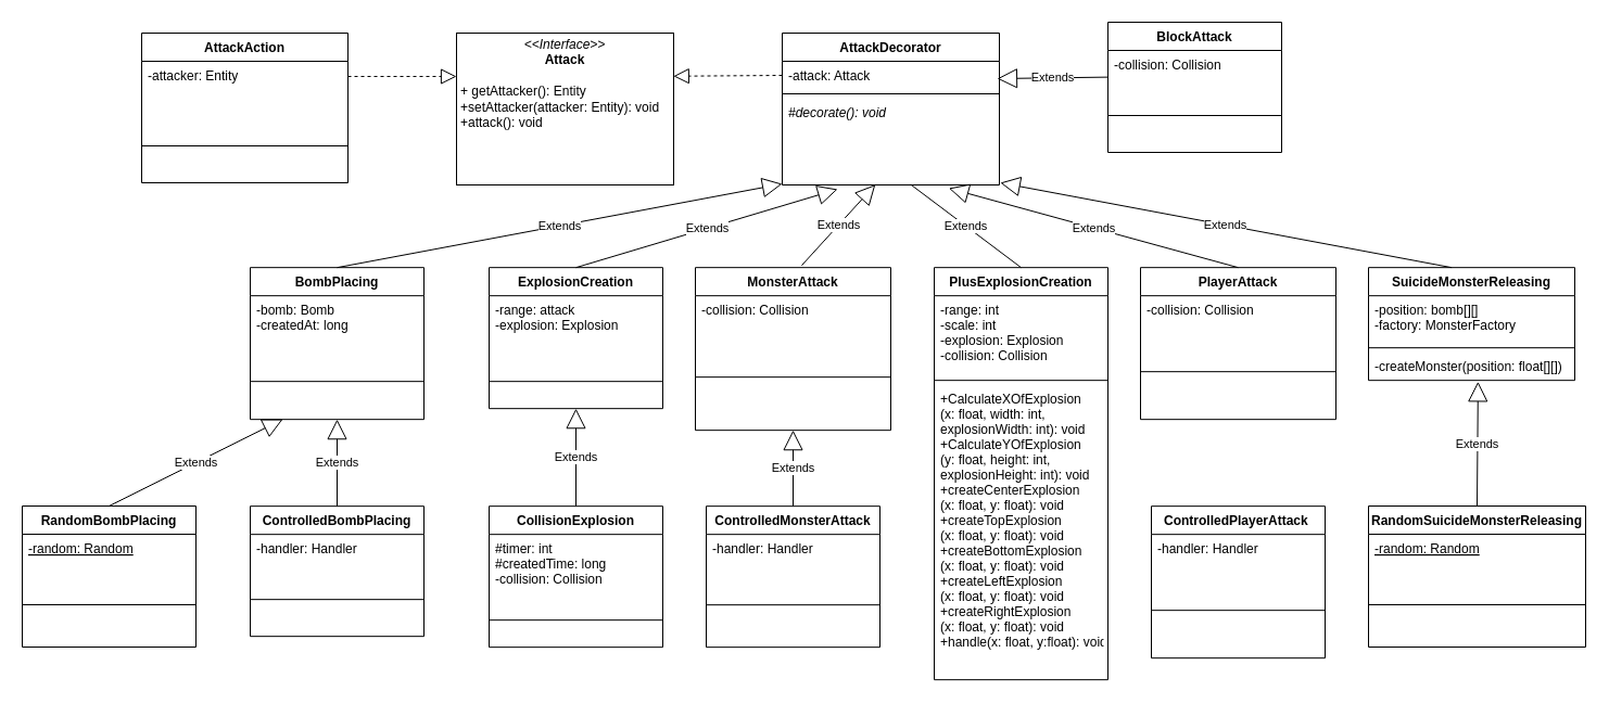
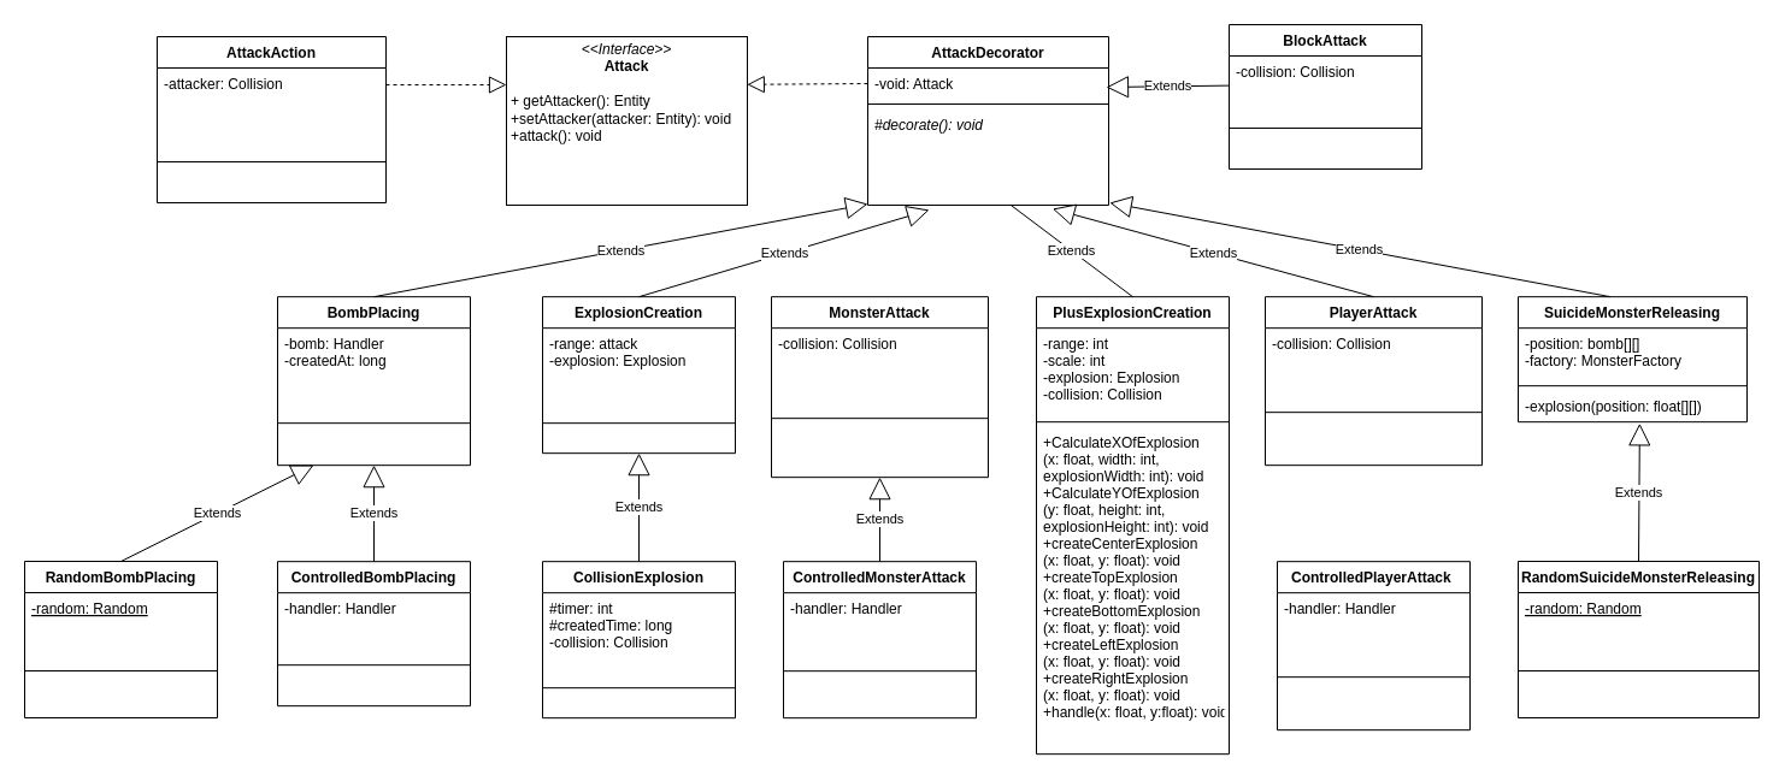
  <mxCell id="0" />
  <mxCell id="1" parent="0" />
  <mxCell id="2" value="AttackDecorator" style="swimlane;fontStyle=1;align=center;verticalAlign=top;childLayout=stackLayout;horizontal=1;startSize=26;horizontalStack=0;resizeParent=1;resizeParentMax=0;resizeLast=0;collapsible=1;marginBottom=0;" parent="1" vertex="1"><mxGeometry x="720" y="30" width="200" height="140" as="geometry" /></mxCell>
- <mxCell id="3" value="-attack: Attack" style="text;strokeColor=none;fillColor=none;align=left;verticalAlign=top;spacingLeft=4;spacingRight=4;overflow=hidden;rotatable=0;points=[[0,0.5],[1,0.5]];portConstraint=eastwest;" parent="2" vertex="1"><mxGeometry y="26" width="200" height="26" as="geometry" /></mxCell>
+ <mxCell id="3" value="-void: Attack" style="text;strokeColor=none;fillColor=none;align=left;verticalAlign=top;spacingLeft=4;spacingRight=4;overflow=hidden;rotatable=0;points=[[0,0.5],[1,0.5]];portConstraint=eastwest;" parent="2" vertex="1"><mxGeometry y="26" width="200" height="26" as="geometry" /></mxCell>
  <mxCell id="4" value="" style="line;strokeWidth=1;fillColor=none;align=left;verticalAlign=middle;spacingTop=-1;spacingLeft=3;spacingRight=3;rotatable=0;labelPosition=right;points=[];portConstraint=eastwest;" parent="2" vertex="1"><mxGeometry y="52" width="200" height="8" as="geometry" /></mxCell>
  <mxCell id="5" value="#decorate(): void" style="text;strokeColor=none;fillColor=none;align=left;verticalAlign=top;spacingLeft=4;spacingRight=4;overflow=hidden;rotatable=0;points=[[0,0.5],[1,0.5]];portConstraint=eastwest;fontStyle=2" parent="2" vertex="1"><mxGeometry y="60" width="200" height="80" as="geometry" /></mxCell>
  <mxCell id="6" value="AttackAction" style="swimlane;fontStyle=1;align=center;verticalAlign=top;childLayout=stackLayout;horizontal=1;startSize=26;horizontalStack=0;resizeParent=1;resizeParentMax=0;resizeLast=0;collapsible=1;marginBottom=0;" parent="1" vertex="1"><mxGeometry x="130" y="30" width="190" height="138" as="geometry" /></mxCell>
- <mxCell id="7" value="-attacker: Entity" style="text;strokeColor=none;fillColor=none;align=left;verticalAlign=top;spacingLeft=4;spacingRight=4;overflow=hidden;rotatable=0;points=[[0,0.5],[1,0.5]];portConstraint=eastwest;" parent="6" vertex="1"><mxGeometry y="26" width="190" height="44" as="geometry" /></mxCell>
+ <mxCell id="7" value="-attacker: Collision" style="text;strokeColor=none;fillColor=none;align=left;verticalAlign=top;spacingLeft=4;spacingRight=4;overflow=hidden;rotatable=0;points=[[0,0.5],[1,0.5]];portConstraint=eastwest;" parent="6" vertex="1"><mxGeometry y="26" width="190" height="44" as="geometry" /></mxCell>
  <mxCell id="8" value="" style="line;strokeWidth=1;fillColor=none;align=left;verticalAlign=middle;spacingTop=-1;spacingLeft=3;spacingRight=3;rotatable=0;labelPosition=right;points=[];portConstraint=eastwest;" parent="6" vertex="1"><mxGeometry y="70" width="190" height="68" as="geometry" /></mxCell>
  <mxCell id="9" value="&lt;p style=&quot;margin: 0px ; margin-top: 4px ; text-align: center&quot;&gt;&lt;i&gt;&amp;lt;&amp;lt;Interface&amp;gt;&amp;gt;&lt;/i&gt;&lt;br&gt;&lt;b&gt;Attack&lt;/b&gt;&lt;/p&gt;&lt;p style=&quot;margin: 0px ; margin-left: 4px&quot;&gt;&lt;br&gt;&lt;/p&gt;&lt;p style=&quot;margin: 0px ; margin-left: 4px&quot;&gt;+ getAttacker(): Entity&lt;/p&gt;&lt;p style=&quot;margin: 0px ; margin-left: 4px&quot;&gt;+setAttacker(attacker: Entity): void&lt;br&gt;+attack(): void&lt;br&gt;&lt;/p&gt;" style="verticalAlign=top;align=left;overflow=fill;fontSize=12;fontFamily=Helvetica;html=1;" parent="1" vertex="1"><mxGeometry x="420" y="30" width="200" height="140" as="geometry" /></mxCell>
  <mxCell id="10" value="" style="endArrow=block;dashed=1;endFill=0;endSize=12;html=1;" parent="1" edge="1"><mxGeometry width="160" relative="1" as="geometry"><mxPoint x="320" y="70" as="sourcePoint" /><mxPoint x="420" y="70" as="targetPoint" /></mxGeometry></mxCell>
  <mxCell id="11" value="ExplosionCreation" style="swimlane;fontStyle=1;align=center;verticalAlign=top;childLayout=stackLayout;horizontal=1;startSize=26;horizontalStack=0;resizeParent=1;resizeParentMax=0;resizeLast=0;collapsible=1;marginBottom=0;" parent="1" vertex="1"><mxGeometry x="450" y="246.16" width="160" height="130" as="geometry" /></mxCell>
  <mxCell id="12" value="Extends" style="endArrow=block;endSize=16;endFill=0;html=1;entryX=0.255;entryY=1.05;entryDx=0;entryDy=0;entryPerimeter=0;" parent="11" target="5" edge="1"><mxGeometry width="160" relative="1" as="geometry"><mxPoint x="80" as="sourcePoint" /><mxPoint x="240" as="targetPoint" /></mxGeometry></mxCell>
  <mxCell id="13" value="-range: attack&#10;-explosion: Explosion" style="text;strokeColor=none;fillColor=none;align=left;verticalAlign=top;spacingLeft=4;spacingRight=4;overflow=hidden;rotatable=0;points=[[0,0.5],[1,0.5]];portConstraint=eastwest;" parent="11" vertex="1"><mxGeometry y="26" width="160" height="54" as="geometry" /></mxCell>
  <mxCell id="14" value="" style="line;strokeWidth=1;fillColor=none;align=left;verticalAlign=middle;spacingTop=-1;spacingLeft=3;spacingRight=3;rotatable=0;labelPosition=right;points=[];portConstraint=eastwest;" parent="11" vertex="1"><mxGeometry y="80" width="160" height="50" as="geometry" /></mxCell>
  <mxCell id="15" value="BlockAttack" style="swimlane;fontStyle=1;align=center;verticalAlign=top;childLayout=stackLayout;horizontal=1;startSize=26;horizontalStack=0;resizeParent=1;resizeParentMax=0;resizeLast=0;collapsible=1;marginBottom=0;" parent="1" vertex="1"><mxGeometry x="1020" y="20" width="160" height="120" as="geometry" /></mxCell>
  <mxCell id="16" value="-collision: Collision" style="text;strokeColor=none;fillColor=none;align=left;verticalAlign=top;spacingLeft=4;spacingRight=4;overflow=hidden;rotatable=0;points=[[0,0.5],[1,0.5]];portConstraint=eastwest;" parent="15" vertex="1"><mxGeometry y="26" width="160" height="26" as="geometry" /></mxCell>
  <mxCell id="17" value="" style="line;strokeWidth=1;fillColor=none;align=left;verticalAlign=middle;spacingTop=-1;spacingLeft=3;spacingRight=3;rotatable=0;labelPosition=right;points=[];portConstraint=eastwest;" parent="15" vertex="1"><mxGeometry y="52" width="160" height="68" as="geometry" /></mxCell>
  <mxCell id="18" value="BombPlacing" style="swimlane;fontStyle=1;align=center;verticalAlign=top;childLayout=stackLayout;horizontal=1;startSize=26;horizontalStack=0;resizeParent=1;resizeParentMax=0;resizeLast=0;collapsible=1;marginBottom=0;" parent="1" vertex="1"><mxGeometry x="230" y="246.16" width="160" height="140" as="geometry" /></mxCell>
  <mxCell id="19" value="Extends" style="endArrow=block;endSize=16;endFill=0;html=1;entryX=0;entryY=0.988;entryDx=0;entryDy=0;entryPerimeter=0;" parent="18" target="5" edge="1"><mxGeometry width="160" relative="1" as="geometry"><mxPoint x="80" as="sourcePoint" /><mxPoint x="240" as="targetPoint" /></mxGeometry></mxCell>
- <mxCell id="20" value="-bomb: Bomb&#10;-createdAt: long" style="text;strokeColor=none;fillColor=none;align=left;verticalAlign=top;spacingLeft=4;spacingRight=4;overflow=hidden;rotatable=0;points=[[0,0.5],[1,0.5]];portConstraint=eastwest;" parent="18" vertex="1"><mxGeometry y="26" width="160" height="44" as="geometry" /></mxCell>
+ <mxCell id="20" value="-bomb: Handler&#10;-createdAt: long" style="text;strokeColor=none;fillColor=none;align=left;verticalAlign=top;spacingLeft=4;spacingRight=4;overflow=hidden;rotatable=0;points=[[0,0.5],[1,0.5]];portConstraint=eastwest;" parent="18" vertex="1"><mxGeometry y="26" width="160" height="44" as="geometry" /></mxCell>
  <mxCell id="21" value="" style="line;strokeWidth=1;fillColor=none;align=left;verticalAlign=middle;spacingTop=-1;spacingLeft=3;spacingRight=3;rotatable=0;labelPosition=right;points=[];portConstraint=eastwest;" parent="18" vertex="1"><mxGeometry y="70" width="160" height="70" as="geometry" /></mxCell>
  <mxCell id="22" value="MonsterAttack" style="swimlane;fontStyle=1;align=center;verticalAlign=top;childLayout=stackLayout;horizontal=1;startSize=26;horizontalStack=0;resizeParent=1;resizeParentMax=0;resizeLast=0;collapsible=1;marginBottom=0;" parent="1" vertex="1"><mxGeometry x="640" y="246.16" width="180" height="150" as="geometry" /></mxCell>
  <mxCell id="23" value="-collision: Collision" style="text;strokeColor=none;fillColor=none;align=left;verticalAlign=top;spacingLeft=4;spacingRight=4;overflow=hidden;rotatable=0;points=[[0,0.5],[1,0.5]];portConstraint=eastwest;" parent="22" vertex="1"><mxGeometry y="26" width="180" height="26" as="geometry" /></mxCell>
  <mxCell id="24" value="" style="line;strokeWidth=1;fillColor=none;align=left;verticalAlign=middle;spacingTop=-1;spacingLeft=3;spacingRight=3;rotatable=0;labelPosition=right;points=[];portConstraint=eastwest;" parent="22" vertex="1"><mxGeometry y="52" width="180" height="98" as="geometry" /></mxCell>
  <mxCell id="25" value="PlusExplosionCreation" style="swimlane;fontStyle=1;align=center;verticalAlign=top;childLayout=stackLayout;horizontal=1;startSize=26;horizontalStack=0;resizeParent=1;resizeParentMax=0;resizeLast=0;collapsible=1;marginBottom=0;" parent="1" vertex="1"><mxGeometry x="860" y="246.16" width="160" height="380" as="geometry" /></mxCell>
  <mxCell id="26" value="-range: int&#10;-scale: int&#10;-explosion: Explosion&#10;-collision: Collision" style="text;strokeColor=none;fillColor=none;align=left;verticalAlign=top;spacingLeft=4;spacingRight=4;overflow=hidden;rotatable=0;points=[[0,0.5],[1,0.5]];portConstraint=eastwest;" parent="25" vertex="1"><mxGeometry y="26" width="160" height="74" as="geometry" /></mxCell>
  <mxCell id="27" value="" style="line;strokeWidth=1;fillColor=none;align=left;verticalAlign=middle;spacingTop=-1;spacingLeft=3;spacingRight=3;rotatable=0;labelPosition=right;points=[];portConstraint=eastwest;" parent="25" vertex="1"><mxGeometry y="100" width="160" height="8" as="geometry" /></mxCell>
  <mxCell id="28" value="+CalculateXOfExplosion&#10;(x: float, width: int, &#10;explosionWidth: int): void&#10;+CalculateYOfExplosion&#10;(y: float, height: int, &#10;explosionHeight: int): void&#10;+createCenterExplosion&#10;(x: float, y: float): void&#10;+createTopExplosion&#10;(x: float, y: float): void&#10;+createBottomExplosion&#10;(x: float, y: float): void&#10;+createLeftExplosion&#10;(x: float, y: float): void&#10;+createRightExplosion&#10;(x: float, y: float): void&#10;+handle(x: float, y:float): void" style="text;strokeColor=none;fillColor=none;align=left;verticalAlign=top;spacingLeft=4;spacingRight=4;overflow=hidden;rotatable=0;points=[[0,0.5],[1,0.5]];portConstraint=eastwest;fontStyle=0" parent="25" vertex="1"><mxGeometry y="108" width="160" height="272" as="geometry" /></mxCell>
  <mxCell id="29" value="PlayerAttack" style="swimlane;fontStyle=1;align=center;verticalAlign=top;childLayout=stackLayout;horizontal=1;startSize=26;horizontalStack=0;resizeParent=1;resizeParentMax=0;resizeLast=0;collapsible=1;marginBottom=0;" parent="1" vertex="1"><mxGeometry x="1050" y="246.16" width="180" height="140" as="geometry" /></mxCell>
  <mxCell id="30" value="Extends" style="endArrow=block;endSize=16;endFill=0;html=1;entryX=0.767;entryY=1.038;entryDx=0;entryDy=0;entryPerimeter=0;" parent="29" target="5" edge="1"><mxGeometry width="160" relative="1" as="geometry"><mxPoint x="90" as="sourcePoint" /><mxPoint x="250" as="targetPoint" /></mxGeometry></mxCell>
  <mxCell id="31" value="-collision: Collision" style="text;strokeColor=none;fillColor=none;align=left;verticalAlign=top;spacingLeft=4;spacingRight=4;overflow=hidden;rotatable=0;points=[[0,0.5],[1,0.5]];portConstraint=eastwest;" parent="29" vertex="1"><mxGeometry y="26" width="180" height="26" as="geometry" /></mxCell>
  <mxCell id="32" value="" style="line;strokeWidth=1;fillColor=none;align=left;verticalAlign=middle;spacingTop=-1;spacingLeft=3;spacingRight=3;rotatable=0;labelPosition=right;points=[];portConstraint=eastwest;" parent="29" vertex="1"><mxGeometry y="52" width="180" height="88" as="geometry" /></mxCell>
- <mxCell id="33" value="Extends" style="endArrow=block;endSize=16;endFill=0;html=1;entryX=0.429;entryY=0.996;entryDx=0;entryDy=0;entryPerimeter=0;exitX=0.544;exitY=-0.013;exitDx=0;exitDy=0;exitPerimeter=0;" parent="1" source="22" target="5" edge="1"><mxGeometry width="160" relative="1" as="geometry"><mxPoint x="840" y="410" as="sourcePoint" /><mxPoint x="1100" y="410" as="targetPoint" /></mxGeometry></mxCell>
  <mxCell id="34" value="ControlledBombPlacing" style="swimlane;fontStyle=1;align=center;verticalAlign=top;childLayout=stackLayout;horizontal=1;startSize=26;horizontalStack=0;resizeParent=1;resizeParentMax=0;resizeLast=0;collapsible=1;marginBottom=0;" parent="1" vertex="1"><mxGeometry x="230" y="466.16" width="160" height="120" as="geometry" /></mxCell>
  <mxCell id="35" value="-handler: Handler" style="text;strokeColor=none;fillColor=none;align=left;verticalAlign=top;spacingLeft=4;spacingRight=4;overflow=hidden;rotatable=0;points=[[0,0.5],[1,0.5]];portConstraint=eastwest;" parent="34" vertex="1"><mxGeometry y="26" width="160" height="26" as="geometry" /></mxCell>
  <mxCell id="36" value="" style="line;strokeWidth=1;fillColor=none;align=left;verticalAlign=middle;spacingTop=-1;spacingLeft=3;spacingRight=3;rotatable=0;labelPosition=right;points=[];portConstraint=eastwest;" parent="34" vertex="1"><mxGeometry y="52" width="160" height="68" as="geometry" /></mxCell>
  <mxCell id="37" value="Extends" style="endArrow=block;endSize=16;endFill=0;html=1;exitX=0.5;exitY=0;exitDx=0;exitDy=0;exitPerimeter=0;" parent="34" source="34" edge="1"><mxGeometry width="160" relative="1" as="geometry"><mxPoint x="80" y="-6" as="sourcePoint" /><mxPoint x="80" y="-80" as="targetPoint" /></mxGeometry></mxCell>
  <mxCell id="38" value="ControlledMonsterAttack" style="swimlane;fontStyle=1;align=center;verticalAlign=top;childLayout=stackLayout;horizontal=1;startSize=26;horizontalStack=0;resizeParent=1;resizeParentMax=0;resizeLast=0;collapsible=1;marginBottom=0;" parent="1" vertex="1"><mxGeometry x="650" y="466.16" width="160" height="130" as="geometry" /></mxCell>
  <mxCell id="39" value="Extends" style="endArrow=block;endSize=16;endFill=0;html=1;" parent="38" edge="1" target="24"><mxGeometry width="160" relative="1" as="geometry"><mxPoint x="80" as="sourcePoint" /><mxPoint x="80" y="-50" as="targetPoint" /></mxGeometry></mxCell>
  <mxCell id="40" value="-handler: Handler" style="text;strokeColor=none;fillColor=none;align=left;verticalAlign=top;spacingLeft=4;spacingRight=4;overflow=hidden;rotatable=0;points=[[0,0.5],[1,0.5]];portConstraint=eastwest;" parent="38" vertex="1"><mxGeometry y="26" width="160" height="26" as="geometry" /></mxCell>
  <mxCell id="41" value="" style="line;strokeWidth=1;fillColor=none;align=left;verticalAlign=middle;spacingTop=-1;spacingLeft=3;spacingRight=3;rotatable=0;labelPosition=right;points=[];portConstraint=eastwest;" parent="38" vertex="1"><mxGeometry y="52" width="160" height="78" as="geometry" /></mxCell>
  <mxCell id="42" value="ControlledPlayerAttack " style="swimlane;fontStyle=1;align=center;verticalAlign=top;childLayout=stackLayout;horizontal=1;startSize=26;horizontalStack=0;resizeParent=1;resizeParentMax=0;resizeLast=0;collapsible=1;marginBottom=0;" parent="1" vertex="1"><mxGeometry x="1060" y="466.16" width="160" height="140" as="geometry" /></mxCell>
  <mxCell id="43" value="-handler: Handler" style="text;strokeColor=none;fillColor=none;align=left;verticalAlign=top;spacingLeft=4;spacingRight=4;overflow=hidden;rotatable=0;points=[[0,0.5],[1,0.5]];portConstraint=eastwest;" parent="42" vertex="1"><mxGeometry y="26" width="160" height="26" as="geometry" /></mxCell>
  <mxCell id="44" value="" style="line;strokeWidth=1;fillColor=none;align=left;verticalAlign=middle;spacingTop=-1;spacingLeft=3;spacingRight=3;rotatable=0;labelPosition=right;points=[];portConstraint=eastwest;" parent="42" vertex="1"><mxGeometry y="52" width="160" height="88" as="geometry" /></mxCell>
  <mxCell id="45" value="Extends" style="endArrow=none;endSize=16;endFill=0;html=1;entryX=0.592;entryY=0.996;entryDx=0;entryDy=0;entryPerimeter=0;exitX=0.5;exitY=0;exitDx=0;exitDy=0;" parent="1" source="25" target="5" edge="1"><mxGeometry width="160" relative="1" as="geometry"><mxPoint x="920" y="222.16" as="sourcePoint" /><mxPoint x="1071" y="150" as="targetPoint" /></mxGeometry></mxCell>
  <mxCell id="46" value="" style="endArrow=block;dashed=1;endFill=0;endSize=12;html=1;exitX=0;exitY=0.5;exitDx=0;exitDy=0;entryX=0.999;entryY=0.284;entryDx=0;entryDy=0;entryPerimeter=0;" parent="1" source="3" target="9" edge="1"><mxGeometry width="160" relative="1" as="geometry"><mxPoint x="600" y="-10" as="sourcePoint" /><mxPoint x="700" y="-10" as="targetPoint" /></mxGeometry></mxCell>
  <mxCell id="47" value="Extends" style="endArrow=block;endSize=16;endFill=0;html=1;entryX=0.99;entryY=0.023;entryDx=0;entryDy=0;entryPerimeter=0;" parent="1" edge="1"><mxGeometry width="160" relative="1" as="geometry"><mxPoint x="1020" y="70.62" as="sourcePoint" /><mxPoint x="918" y="72" as="targetPoint" /></mxGeometry></mxCell>
  <mxCell id="48" value="SuicideMonsterReleasing" style="swimlane;fontStyle=1;align=center;verticalAlign=top;childLayout=stackLayout;horizontal=1;startSize=26;horizontalStack=0;resizeParent=1;resizeParentMax=0;resizeLast=0;collapsible=1;marginBottom=0;" vertex="1" parent="1"><mxGeometry x="1260" y="246.16" width="190" height="104" as="geometry" /></mxCell>
  <mxCell id="49" value="-position: bomb[][]&#10;-factory: MonsterFactory&#10;&#10;&#10;&#10;&#10;" style="text;strokeColor=none;fillColor=none;align=left;verticalAlign=top;spacingLeft=4;spacingRight=4;overflow=hidden;rotatable=0;points=[[0,0.5],[1,0.5]];portConstraint=eastwest;" vertex="1" parent="48"><mxGeometry y="26" width="190" height="44" as="geometry" /></mxCell>
  <mxCell id="50" value="" style="line;strokeWidth=1;fillColor=none;align=left;verticalAlign=middle;spacingTop=-1;spacingLeft=3;spacingRight=3;rotatable=0;labelPosition=right;points=[];portConstraint=eastwest;" vertex="1" parent="48"><mxGeometry y="70" width="190" height="8" as="geometry" /></mxCell>
- <mxCell id="51" value="-createMonster(position: float[][])" style="text;strokeColor=none;fillColor=none;align=left;verticalAlign=top;spacingLeft=4;spacingRight=4;overflow=hidden;rotatable=0;points=[[0,0.5],[1,0.5]];portConstraint=eastwest;" vertex="1" parent="48"><mxGeometry y="78" width="190" height="26" as="geometry" /></mxCell>
+ <mxCell id="51" value="-explosion(position: float[][])" style="text;strokeColor=none;fillColor=none;align=left;verticalAlign=top;spacingLeft=4;spacingRight=4;overflow=hidden;rotatable=0;points=[[0,0.5],[1,0.5]];portConstraint=eastwest;" vertex="1" parent="48"><mxGeometry y="78" width="190" height="26" as="geometry" /></mxCell>
  <mxCell id="52" value="Extends" style="endArrow=block;endSize=16;endFill=0;html=1;entryX=1.004;entryY=0.975;entryDx=0;entryDy=0;entryPerimeter=0;" edge="1" parent="1" target="5"><mxGeometry width="160" relative="1" as="geometry"><mxPoint x="1336.6" y="246.16" as="sourcePoint" /><mxPoint x="1070" y="173.04" as="targetPoint" /></mxGeometry></mxCell>
  <mxCell id="53" value="CollisionExplosion" style="swimlane;fontStyle=1;align=center;verticalAlign=top;childLayout=stackLayout;horizontal=1;startSize=26;horizontalStack=0;resizeParent=1;resizeParentMax=0;resizeLast=0;collapsible=1;marginBottom=0;" vertex="1" parent="1"><mxGeometry x="450" y="466.16" width="160" height="130" as="geometry" /></mxCell>
  <mxCell id="54" value="Extends" style="endArrow=block;endSize=16;endFill=0;html=1;entryX=0.5;entryY=1;entryDx=0;entryDy=0;" edge="1" parent="53" target="11"><mxGeometry width="160" relative="1" as="geometry"><mxPoint x="80" as="sourcePoint" /><mxPoint x="240" as="targetPoint" /></mxGeometry></mxCell>
  <mxCell id="55" value="#timer: int&#10;#createdTime: long&#10;-collision: Collision" style="text;strokeColor=none;fillColor=none;align=left;verticalAlign=top;spacingLeft=4;spacingRight=4;overflow=hidden;rotatable=0;points=[[0,0.5],[1,0.5]];portConstraint=eastwest;" vertex="1" parent="53"><mxGeometry y="26" width="160" height="54" as="geometry" /></mxCell>
  <mxCell id="56" value="" style="line;strokeWidth=1;fillColor=none;align=left;verticalAlign=middle;spacingTop=-1;spacingLeft=3;spacingRight=3;rotatable=0;labelPosition=right;points=[];portConstraint=eastwest;" vertex="1" parent="53"><mxGeometry y="80" width="160" height="50" as="geometry" /></mxCell>
  <mxCell id="57" value="RandomBombPlacing" style="swimlane;fontStyle=1;align=center;verticalAlign=top;childLayout=stackLayout;horizontal=1;startSize=26;horizontalStack=0;resizeParent=1;resizeParentMax=0;resizeLast=0;collapsible=1;marginBottom=0;" vertex="1" parent="1"><mxGeometry x="20" y="466" width="160" height="130" as="geometry" /></mxCell>
  <mxCell id="58" value="-random: Random" style="text;strokeColor=none;fillColor=none;align=left;verticalAlign=top;spacingLeft=4;spacingRight=4;overflow=hidden;rotatable=0;points=[[0,0.5],[1,0.5]];portConstraint=eastwest;fontStyle=4" vertex="1" parent="57"><mxGeometry y="26" width="160" height="26" as="geometry" /></mxCell>
  <mxCell id="59" value="" style="line;strokeWidth=1;fillColor=none;align=left;verticalAlign=middle;spacingTop=-1;spacingLeft=3;spacingRight=3;rotatable=0;labelPosition=right;points=[];portConstraint=eastwest;" vertex="1" parent="57"><mxGeometry y="52" width="160" height="78" as="geometry" /></mxCell>
  <mxCell id="60" value="Extends" style="endArrow=block;endSize=16;endFill=0;html=1;exitX=0.5;exitY=0;exitDx=0;exitDy=0;" edge="1" parent="1" source="57"><mxGeometry width="160" relative="1" as="geometry"><mxPoint x="130" y="456.16" as="sourcePoint" /><mxPoint x="260" y="386" as="targetPoint" /></mxGeometry></mxCell>
  <mxCell id="61" value="RandomSuicideMonsterReleasing" style="swimlane;fontStyle=1;align=center;verticalAlign=top;childLayout=stackLayout;horizontal=1;startSize=26;horizontalStack=0;resizeParent=1;resizeParentMax=0;resizeLast=0;collapsible=1;marginBottom=0;" vertex="1" parent="1"><mxGeometry x="1260" y="466" width="200" height="130" as="geometry" /></mxCell>
  <mxCell id="62" value="-random: Random" style="text;strokeColor=none;fillColor=none;align=left;verticalAlign=top;spacingLeft=4;spacingRight=4;overflow=hidden;rotatable=0;points=[[0,0.5],[1,0.5]];portConstraint=eastwest;fontStyle=4" vertex="1" parent="61"><mxGeometry y="26" width="200" height="26" as="geometry" /></mxCell>
  <mxCell id="63" value="" style="line;strokeWidth=1;fillColor=none;align=left;verticalAlign=middle;spacingTop=-1;spacingLeft=3;spacingRight=3;rotatable=0;labelPosition=right;points=[];portConstraint=eastwest;" vertex="1" parent="61"><mxGeometry y="52" width="200" height="78" as="geometry" /></mxCell>
  <mxCell id="64" value="Extends" style="endArrow=block;endSize=16;endFill=0;html=1;entryX=0.531;entryY=1.045;entryDx=0;entryDy=0;exitX=0.5;exitY=0;exitDx=0;exitDy=0;entryPerimeter=0;" edge="1" parent="1" target="51"><mxGeometry width="160" relative="1" as="geometry"><mxPoint x="1360" y="466.16" as="sourcePoint" /><mxPoint x="1360" y="386.16" as="targetPoint" /></mxGeometry></mxCell>
